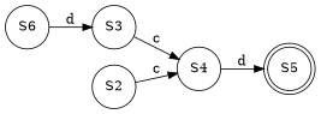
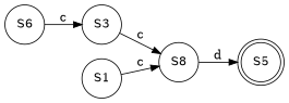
  digraph {
    fontname=Consolas
    labelloc=t
    rankdir=LR
    node [shape=circle]
    n1 [label=S6]
    S3
-   S2
-   S4
+   S2 [label=S1]
+   S4 [label=S8]
    S5 [peripheries=2]
-   n1 -> S3 [label=d]
+   n1 -> S3 [label=c]
    S3 -> S4 [label=c]
    S2 -> S4 [label=c]
    S4 -> S5 [label=d]
  }
